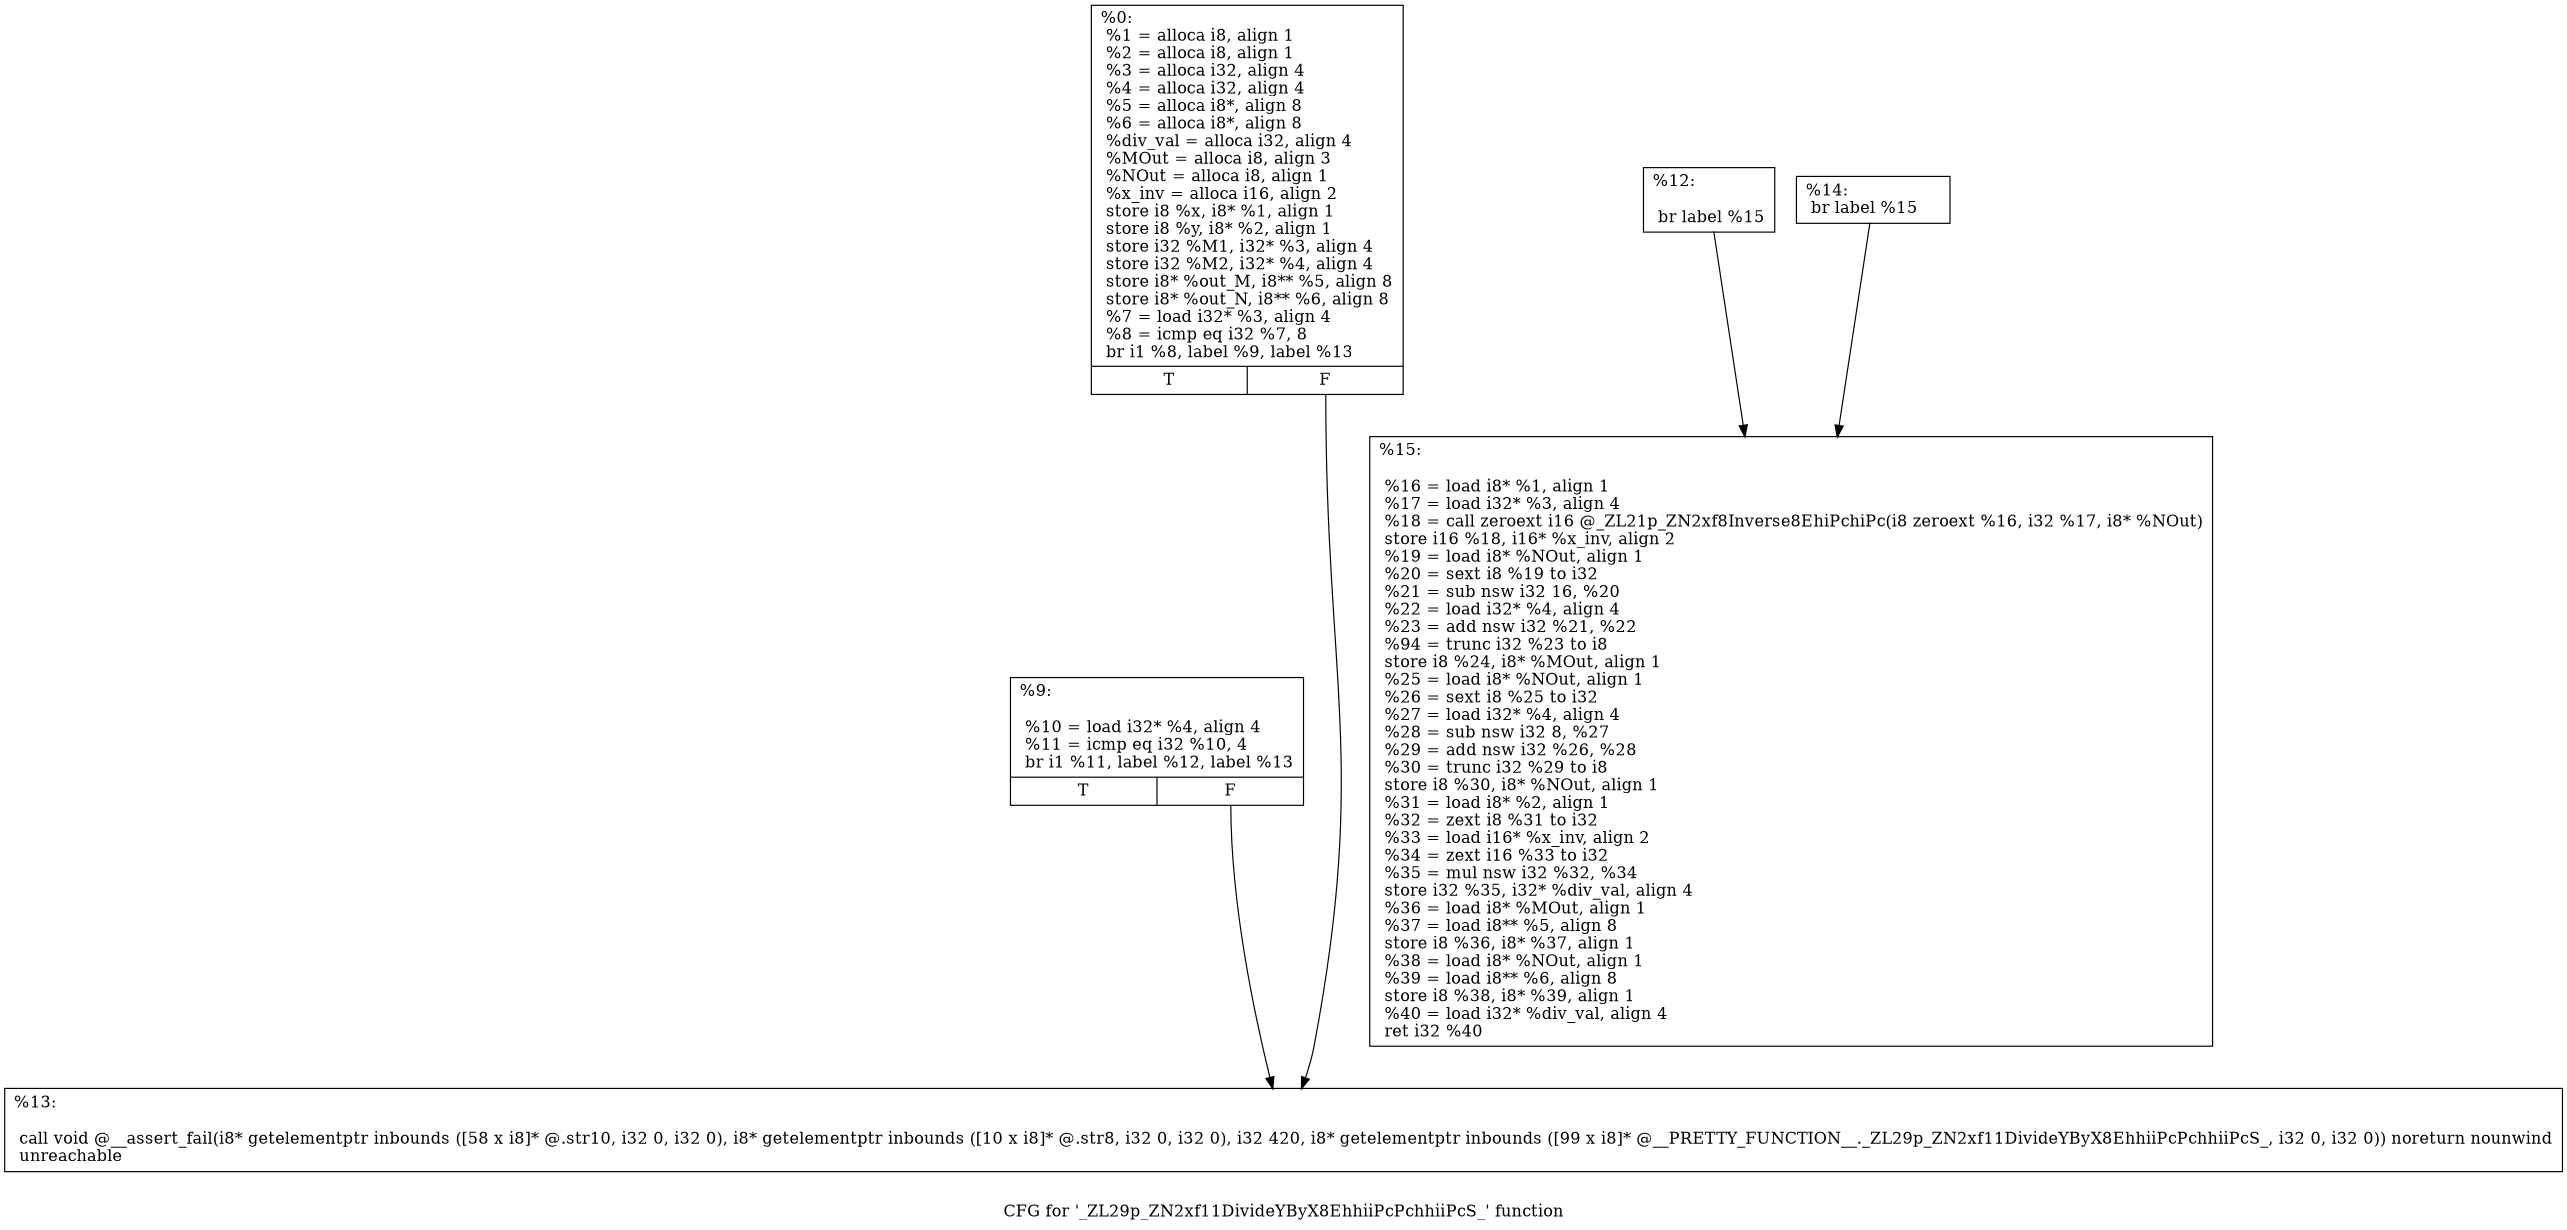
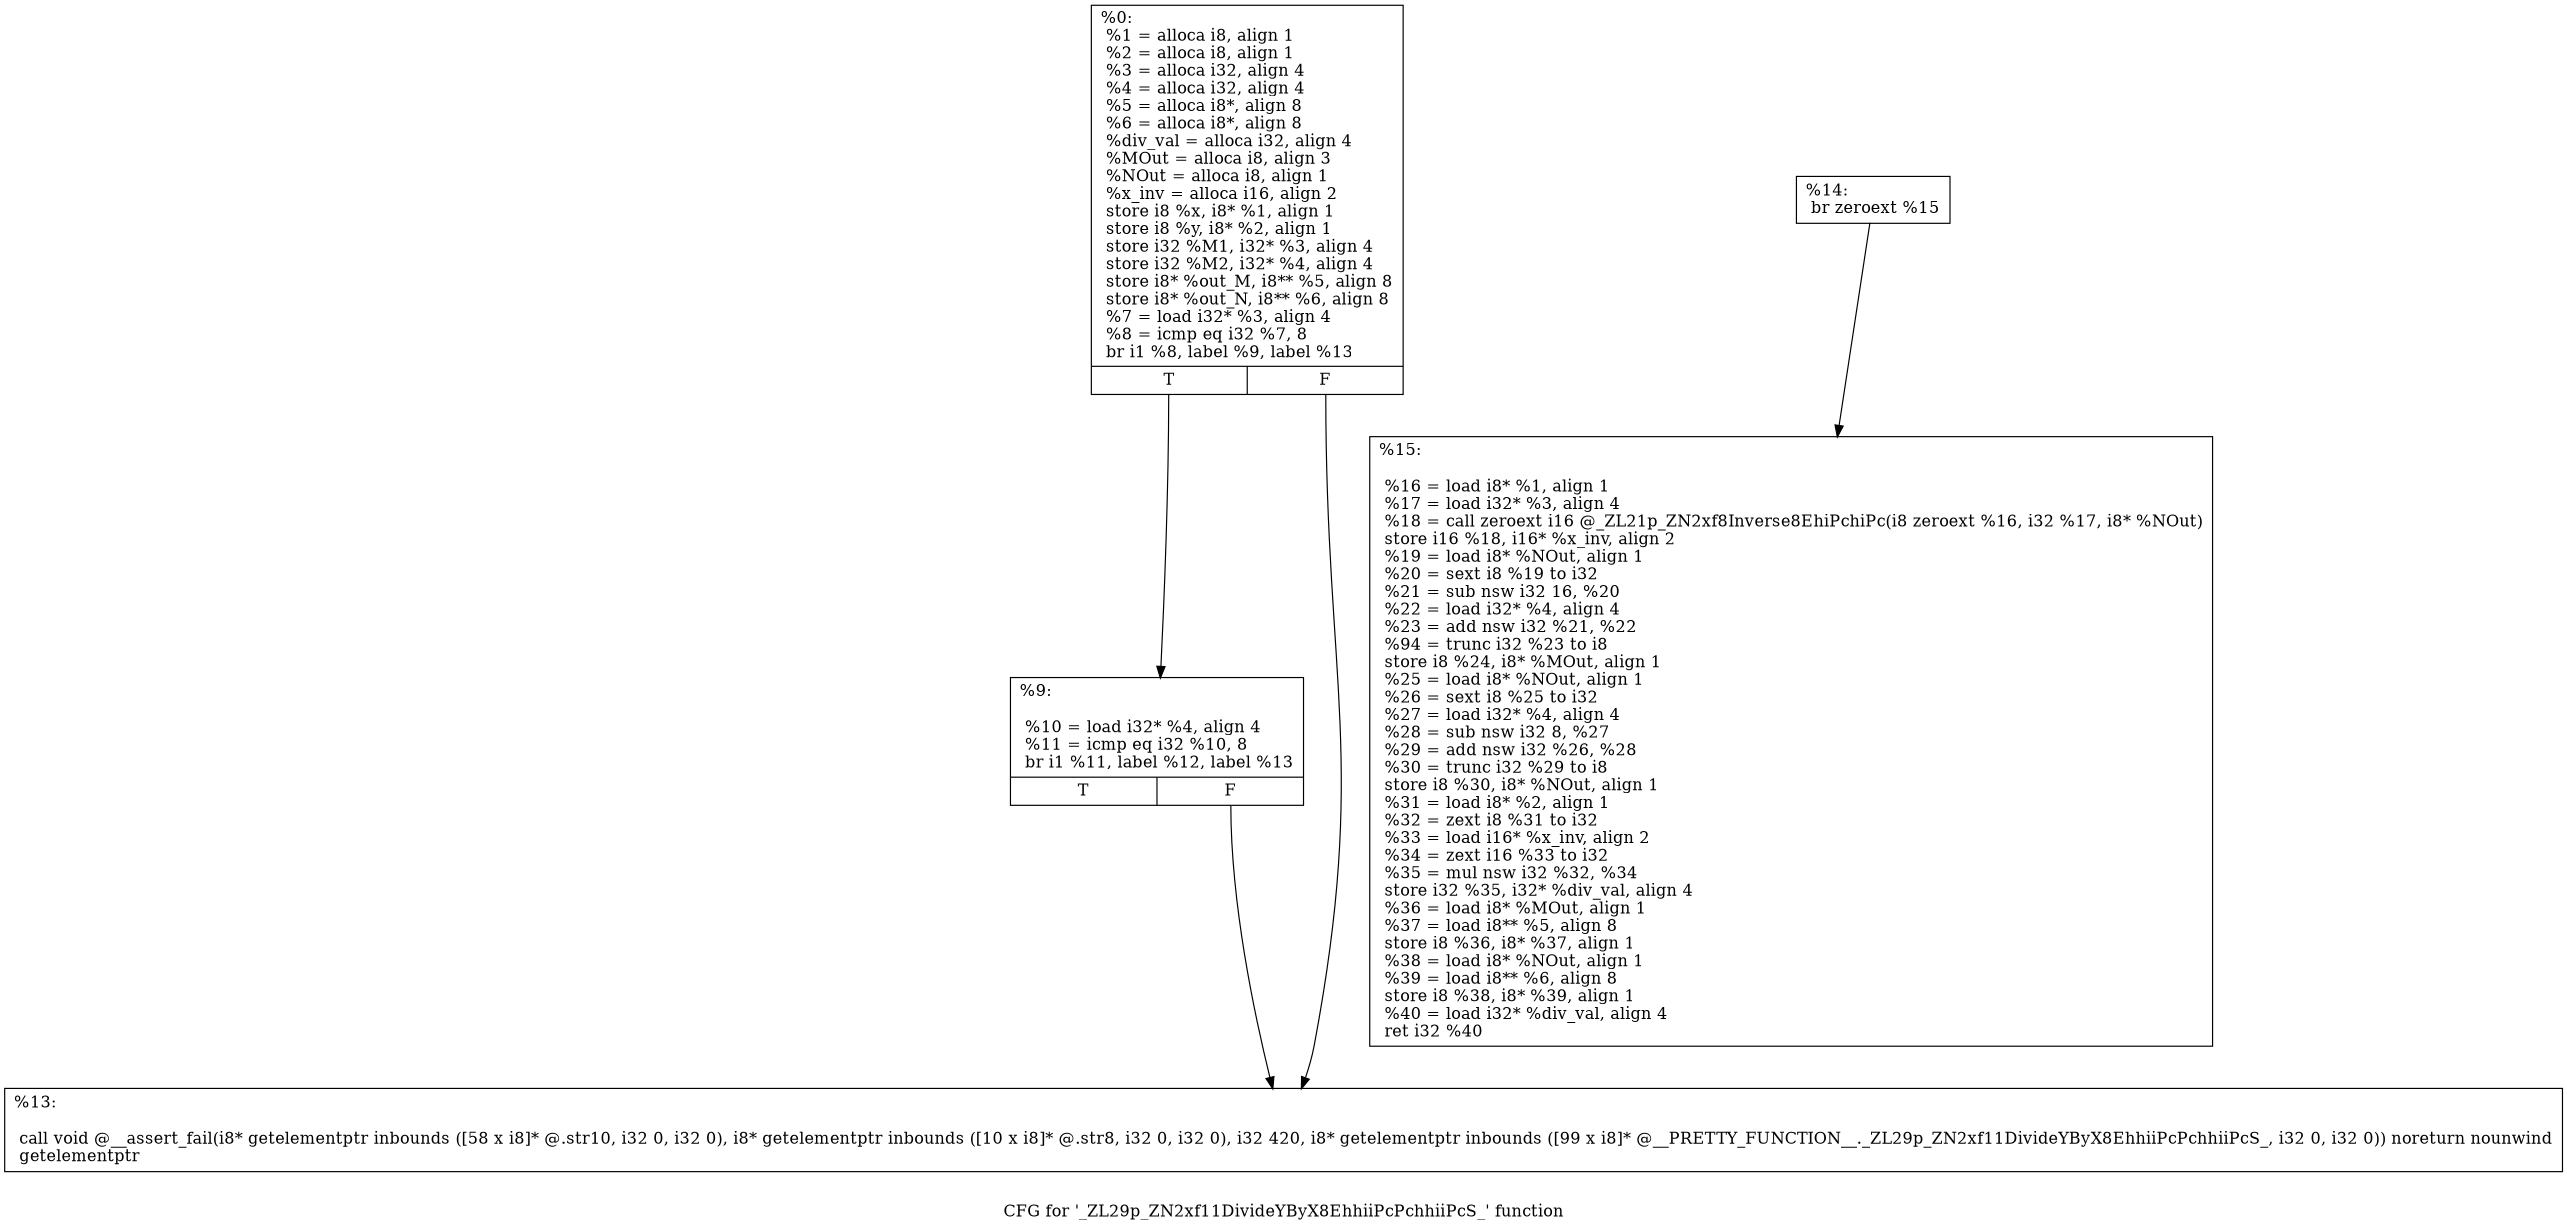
  digraph {
    label="CFG for '_ZL29p_ZN2xf11DivideYByX8EhhiiPcPchhiiPcS_' function"
    node [shape=record]
    n1 [label="{%0:\l  %1 = alloca i8, align 1\l  %2 = alloca i8, align 1\l  %3 = alloca i32, align 4\l  %4 = alloca i32, align 4\l  %5 = alloca i8*, align 8\l  %6 = alloca i8*, align 8\l  %div_val = alloca i32, align 4\l  %MOut = alloca i8, align 3\l  %NOut = alloca i8, align 1\l  %x_inv = alloca i16, align 2\l  store i8 %x, i8* %1, align 1\l  store i8 %y, i8* %2, align 1\l  store i32 %M1, i32* %3, align 4\l  store i32 %M2, i32* %4, align 4\l  store i8* %out_M, i8** %5, align 8\l  store i8* %out_N, i8** %6, align 8\l  %7 = load i32* %3, align 4\l  %8 = icmp eq i32 %7, 8\l  br i1 %8, label %9, label %13\l|{<s0>T|<s1>F}}"]
-   n2 [label="{%9:\l\l  %10 = load i32* %4, align 4\l  %11 = icmp eq i32 %10, 4\l  br i1 %11, label %12, label %13\l|{<s0>T|<s1>F}}"]
-   n3 [label="{%13:\l\l  call void @__assert_fail(i8* getelementptr inbounds ([58 x i8]* @.str10, i32 0, i32 0), i8* getelementptr inbounds ([10 x i8]* @.str8, i32 0, i32 0), i32 420, i8* getelementptr inbounds ([99 x i8]* @__PRETTY_FUNCTION__._ZL29p_ZN2xf11DivideYByX8EhhiiPcPchhiiPcS_, i32 0, i32 0)) noreturn nounwind\l  unreachable\l}"]
-   n4 [label="{%12:\l\l  br label %15\l}"]
+   n2 [label="{%9:\l\l  %10 = load i32* %4, align 4\l  %11 = icmp eq i32 %10, 8\l  br i1 %11, label %12, label %13\l|{<s0>T|<s1>F}}"]
+   n3 [label="{%13:\l\l  call void @__assert_fail(i8* getelementptr inbounds ([58 x i8]* @.str10, i32 0, i32 0), i8* getelementptr inbounds ([10 x i8]* @.str8, i32 0, i32 0), i32 420, i8* getelementptr inbounds ([99 x i8]* @__PRETTY_FUNCTION__._ZL29p_ZN2xf11DivideYByX8EhhiiPcPchhiiPcS_, i32 0, i32 0)) noreturn nounwind\l  getelementptr\l}"]
    n5 [label="{%15:\l\l  %16 = load i8* %1, align 1\l  %17 = load i32* %3, align 4\l  %18 = call zeroext i16 @_ZL21p_ZN2xf8Inverse8EhiPchiPc(i8 zeroext %16, i32 %17, i8* %NOut)\l  store i16 %18, i16* %x_inv, align 2\l  %19 = load i8* %NOut, align 1\l  %20 = sext i8 %19 to i32\l  %21 = sub nsw i32 16, %20\l  %22 = load i32* %4, align 4\l  %23 = add nsw i32 %21, %22\l  %94 = trunc i32 %23 to i8\l  store i8 %24, i8* %MOut, align 1\l  %25 = load i8* %NOut, align 1\l  %26 = sext i8 %25 to i32\l  %27 = load i32* %4, align 4\l  %28 = sub nsw i32 8, %27\l  %29 = add nsw i32 %26, %28\l  %30 = trunc i32 %29 to i8\l  store i8 %30, i8* %NOut, align 1\l  %31 = load i8* %2, align 1\l  %32 = zext i8 %31 to i32\l  %33 = load i16* %x_inv, align 2\l  %34 = zext i16 %33 to i32\l  %35 = mul nsw i32 %32, %34\l  store i32 %35, i32* %div_val, align 4\l  %36 = load i8* %MOut, align 1\l  %37 = load i8** %5, align 8\l  store i8 %36, i8* %37, align 1\l  %38 = load i8* %NOut, align 1\l  %39 = load i8** %6, align 8\l  store i8 %38, i8* %39, align 1\l  %40 = load i32* %div_val, align 4\l  ret i32 %40\l}"]
-   n6 [label="{%14:                                                  \l  br label %15\l}"]
+   n6 [label="{%14:                                                  \l  br zeroext %15\l}"]
+   n1 -> n2 [tailport=s0]
    n1 -> n3 [tailport=s1]
    n2 -> n3 [tailport=s1]
-   n4 -> n5
    n6 -> n5
  }
